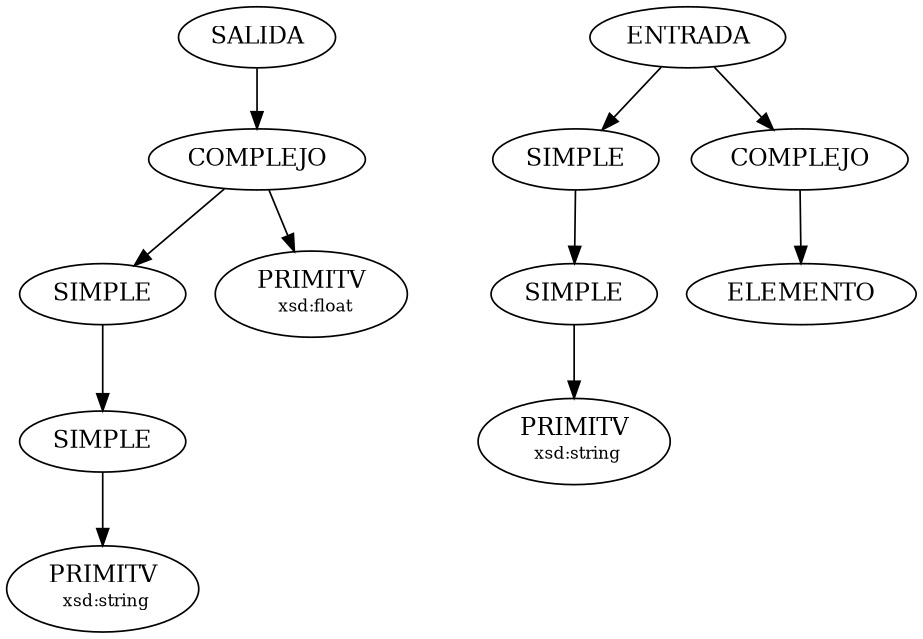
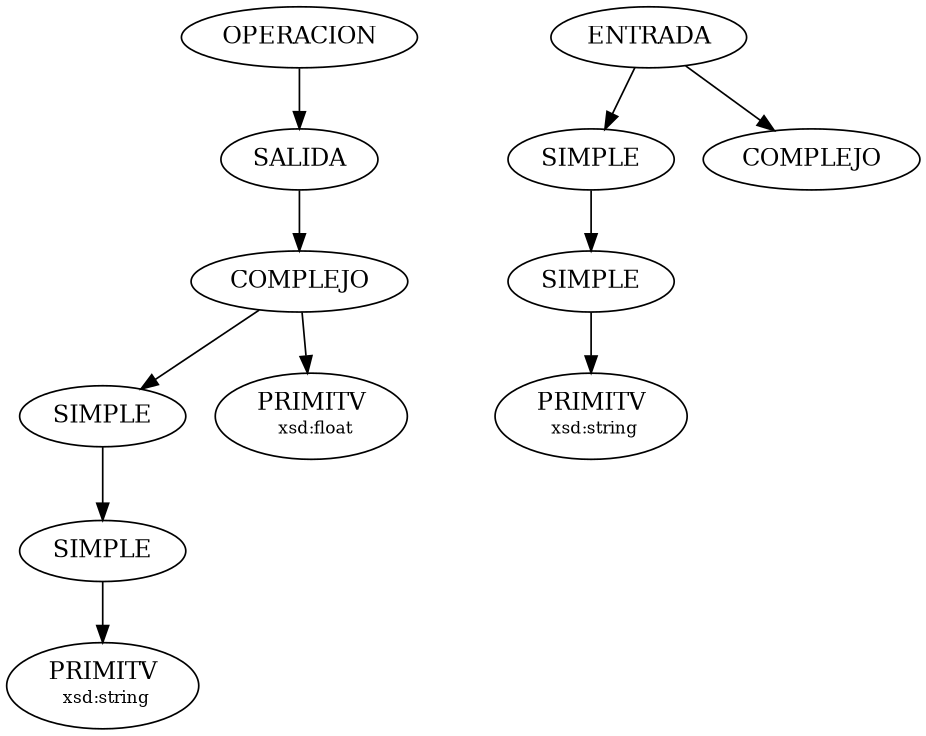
  digraph {
+   n1 [label=OPERACION]
    n2 [label=SALIDA]
    n3 [label=ENTRADA]
    n4 [label=SIMPLE]
    n5 [label=COMPLEJO]
    n6 [label=COMPLEJO]
    n7 [label=SIMPLE]
-   n8 [label=<ELEMENTO>]
    n9 [label=<PRIMITV<BR/> <FONT POINT-SIZE="10">xsd:string</FONT>>]
    n10 [label=SIMPLE]
    n11 [label=<PRIMITV<BR/> <FONT POINT-SIZE="10">xsd:float</FONT>>]
    n12 [label=SIMPLE]
    n13 [label=<PRIMITV<BR/> <FONT POINT-SIZE="10">xsd:string</FONT>>]
+   n1 -> n2
    n2 -> n6
    n3 -> n4
    n3 -> n5
    n4 -> n7
-   n5 -> n8
    n6 -> n10
    n6 -> n11
    n7 -> n9
    n10 -> n12
    n12 -> n13
  }
